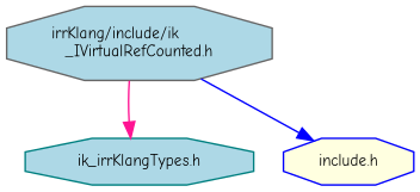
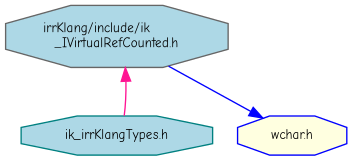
  digraph {
    fontname="Comic Neue"
    node [fillcolor=lightblue fontname="Comic Neue" fontsize=10 shape=octagon style=filled]
    edge [fontname="Comic Neue" fontsize=10 labelfontname=Helvetica labelfontsize=10 style=solid]
    n1 [color=gray40 fontcolor=black height=0.2 label="irrKlang/include/ik\l_IVirtualRefCounted.h" width=0.4]
    n2 [color=teal height=0.2 label="ik_irrKlangTypes.h" width=0.4]
-   n3 [color=blue fillcolor=lightyellow height=0.2 label="include.h" width=0.4]
-   n1 -> n2 [color=deeppink]
+   n3 [color=blue fillcolor=lightyellow height=0.2 label="wchar.h" width=0.4]
+   n2 -> n1 [color=deeppink]
    n1 -> n3 [color=blue]
  }
